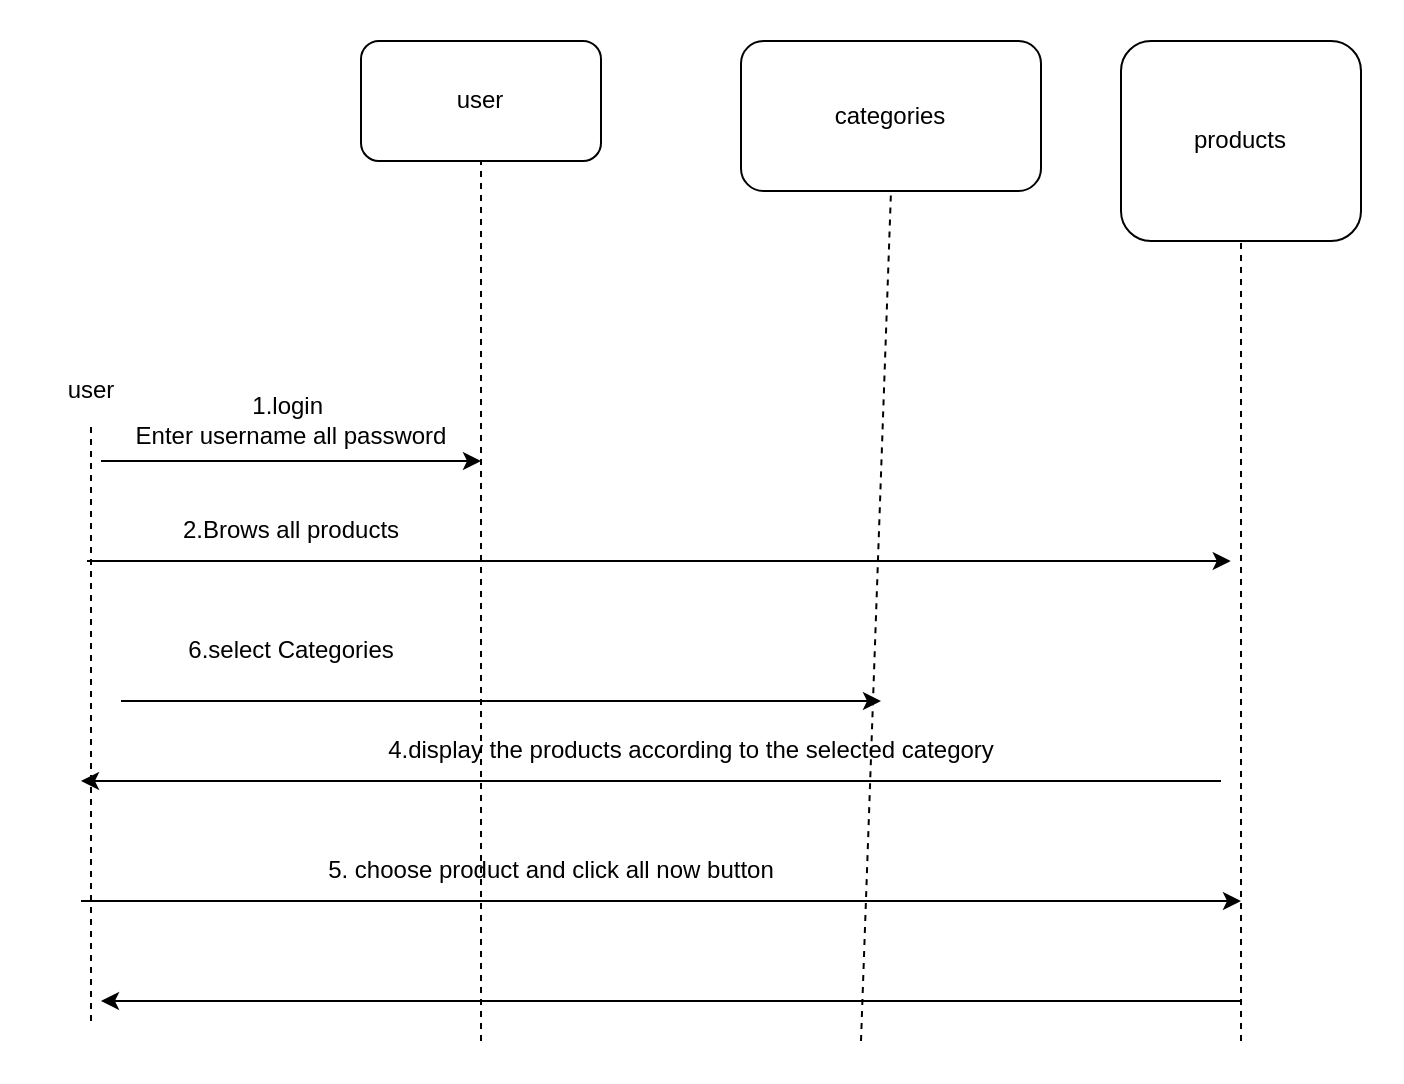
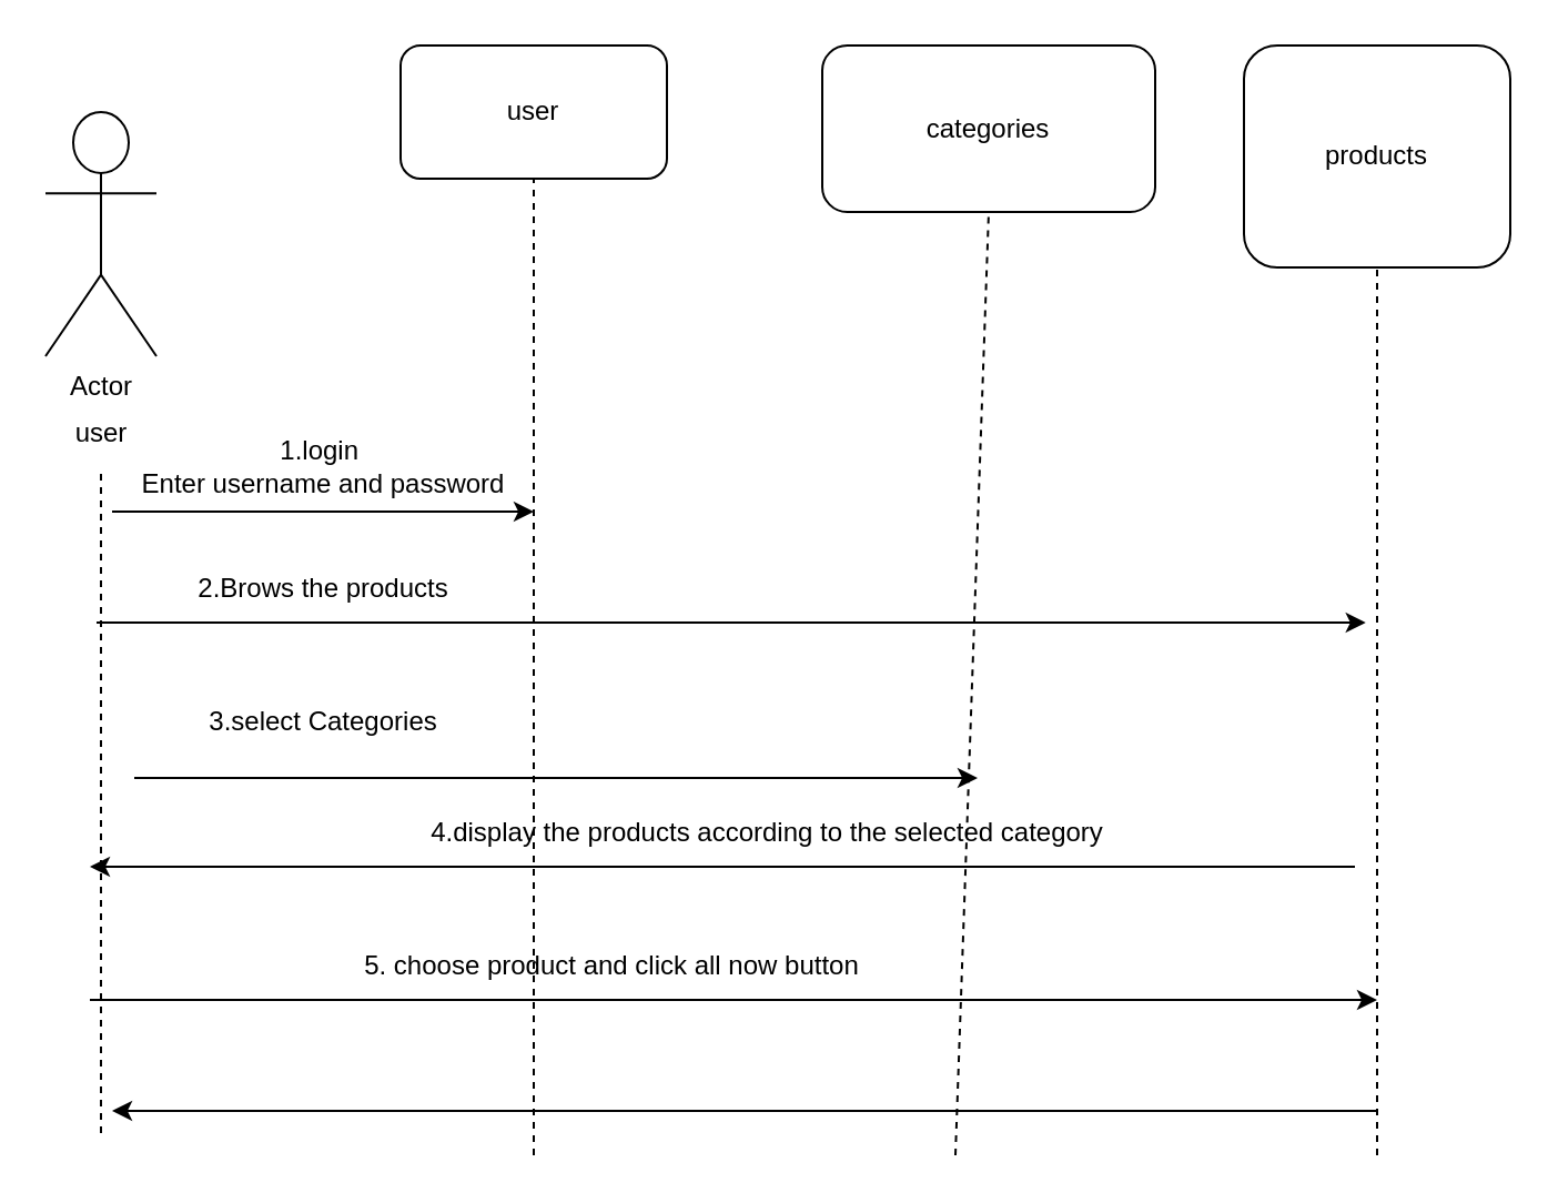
  <mxCell id="0" />
  <mxCell id="1" parent="0" />
+ <mxCell id="2" value="Actor" style="shape=umlActor;verticalLabelPosition=bottom;verticalAlign=top;html=1;outlineConnect=0;" vertex="1" parent="1"><mxGeometry x="20" y="50" width="50" height="110" as="geometry" /></mxCell>
  <mxCell id="3" value="user" style="rounded=1;whiteSpace=wrap;html=1;fillColor=none;" vertex="1" parent="1"><mxGeometry x="180" y="20" width="120" height="60" as="geometry" /></mxCell>
  <mxCell id="4" value="categories" style="rounded=1;whiteSpace=wrap;html=1;fillColor=none;" vertex="1" parent="1"><mxGeometry x="370" y="20" width="150" height="75" as="geometry" /></mxCell>
  <mxCell id="5" value="products" style="rounded=1;whiteSpace=wrap;html=1;fillColor=none;" vertex="1" parent="1"><mxGeometry x="560" y="20" width="120" height="100" as="geometry" /></mxCell>
  <mxCell id="6" value="user" style="text;html=1;align=center;verticalAlign=middle;resizable=0;points=[];autosize=1;strokeColor=none;fillColor=none;" vertex="1" parent="1"><mxGeometry x="20" y="180" width="50" height="30" as="geometry" /></mxCell>
  <mxCell id="7" value="" style="endArrow=none;dashed=1;html=1;rounded=0;entryX=0.5;entryY=1;entryDx=0;entryDy=0;" edge="1" parent="1" target="3"><mxGeometry width="50" height="50" relative="1" as="geometry"><mxPoint x="240" y="520" as="sourcePoint" /><mxPoint x="390" y="230" as="targetPoint" /></mxGeometry></mxCell>
  <mxCell id="8" value="" style="endArrow=none;dashed=1;html=1;rounded=0;entryX=0.5;entryY=1;entryDx=0;entryDy=0;" edge="1" parent="1" target="4"><mxGeometry width="50" height="50" relative="1" as="geometry"><mxPoint x="430" y="520" as="sourcePoint" /><mxPoint x="250" y="90" as="targetPoint" /></mxGeometry></mxCell>
  <mxCell id="9" value="" style="endArrow=none;dashed=1;html=1;rounded=0;entryX=0.5;entryY=1;entryDx=0;entryDy=0;" edge="1" parent="1" target="5"><mxGeometry width="50" height="50" relative="1" as="geometry"><mxPoint x="620" y="520" as="sourcePoint" /><mxPoint x="440" y="90" as="targetPoint" /></mxGeometry></mxCell>
  <mxCell id="10" value="" style="endArrow=none;dashed=1;html=1;rounded=0;" edge="1" parent="1" target="6"><mxGeometry width="50" height="50" relative="1" as="geometry"><mxPoint x="45" y="510" as="sourcePoint" /><mxPoint x="250" y="90" as="targetPoint" /></mxGeometry></mxCell>
  <mxCell id="11" value="" style="endArrow=classic;html=1;rounded=0;" edge="1" parent="1"><mxGeometry width="50" height="50" relative="1" as="geometry"><mxPoint x="50" y="230" as="sourcePoint" /><mxPoint x="240" y="230" as="targetPoint" /></mxGeometry></mxCell>
- <mxCell id="12" value="1.login&amp;nbsp;&lt;br&gt;Enter username all password" style="text;html=1;align=center;verticalAlign=middle;resizable=0;points=[];autosize=1;strokeColor=none;fillColor=none;" vertex="1" parent="1"><mxGeometry x="50" y="190" width="190" height="40" as="geometry" /></mxCell>
- <mxCell id="13" value="6.select Categories" style="text;html=1;align=center;verticalAlign=middle;resizable=0;points=[];autosize=1;strokeColor=none;fillColor=none;" vertex="1" parent="1"><mxGeometry x="80" y="310" width="130" height="30" as="geometry" /></mxCell>
+ <mxCell id="12" value="1.login&amp;nbsp;&lt;br&gt;Enter username and password" style="text;html=1;align=center;verticalAlign=middle;resizable=0;points=[];autosize=1;strokeColor=none;fillColor=none;" vertex="1" parent="1"><mxGeometry x="50" y="190" width="190" height="40" as="geometry" /></mxCell>
+ <mxCell id="13" value="3.select Categories" style="text;html=1;align=center;verticalAlign=middle;resizable=0;points=[];autosize=1;strokeColor=none;fillColor=none;" vertex="1" parent="1"><mxGeometry x="80" y="310" width="130" height="30" as="geometry" /></mxCell>
  <mxCell id="14" value="" style="endArrow=classic;html=1;rounded=0;" edge="1" parent="1"><mxGeometry width="50" height="50" relative="1" as="geometry"><mxPoint x="40" y="450" as="sourcePoint" /><mxPoint x="620" y="450" as="targetPoint" /></mxGeometry></mxCell>
- <mxCell id="15" value="2.Brows all products" style="text;html=1;align=center;verticalAlign=middle;resizable=0;points=[];autosize=1;strokeColor=none;fillColor=none;" vertex="1" parent="1"><mxGeometry x="80" y="250" width="130" height="30" as="geometry" /></mxCell>
+ <mxCell id="15" value="2.Brows the products" style="text;html=1;align=center;verticalAlign=middle;resizable=0;points=[];autosize=1;strokeColor=none;fillColor=none;" vertex="1" parent="1"><mxGeometry x="80" y="250" width="130" height="30" as="geometry" /></mxCell>
  <mxCell id="16" value="" style="endArrow=classic;html=1;rounded=0;" edge="1" parent="1"><mxGeometry width="50" height="50" relative="1" as="geometry"><mxPoint x="43" y="280" as="sourcePoint" /><mxPoint x="614.882" y="280" as="targetPoint" /></mxGeometry></mxCell>
  <mxCell id="17" value="" style="endArrow=classic;html=1;rounded=0;" edge="1" parent="1"><mxGeometry width="50" height="50" relative="1" as="geometry"><mxPoint x="610" y="390" as="sourcePoint" /><mxPoint x="40" y="390" as="targetPoint" /></mxGeometry></mxCell>
  <mxCell id="18" value="4.display the products according to the selected category" style="text;html=1;align=center;verticalAlign=middle;resizable=0;points=[];autosize=1;strokeColor=none;fillColor=none;" vertex="1" parent="1"><mxGeometry x="180" y="360" width="330" height="30" as="geometry" /></mxCell>
  <mxCell id="19" value="" style="endArrow=classic;html=1;rounded=0;" edge="1" parent="1"><mxGeometry width="50" height="50" relative="1" as="geometry"><mxPoint x="60" y="350" as="sourcePoint" /><mxPoint x="440" y="350" as="targetPoint" /></mxGeometry></mxCell>
  <mxCell id="20" value="5. choose product and click all now button" style="text;html=1;align=center;verticalAlign=middle;resizable=0;points=[];autosize=1;strokeColor=none;fillColor=none;" vertex="1" parent="1"><mxGeometry x="150" y="420" width="250" height="30" as="geometry" /></mxCell>
  <mxCell id="21" value="" style="endArrow=classic;html=1;rounded=0;" edge="1" parent="1"><mxGeometry width="50" height="50" relative="1" as="geometry"><mxPoint x="620" y="500" as="sourcePoint" /><mxPoint x="50" y="500" as="targetPoint" /></mxGeometry></mxCell>
